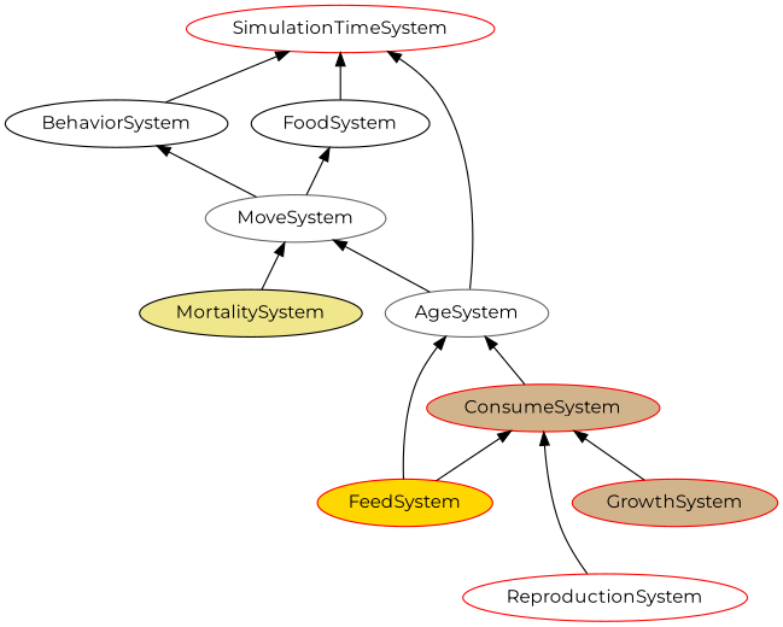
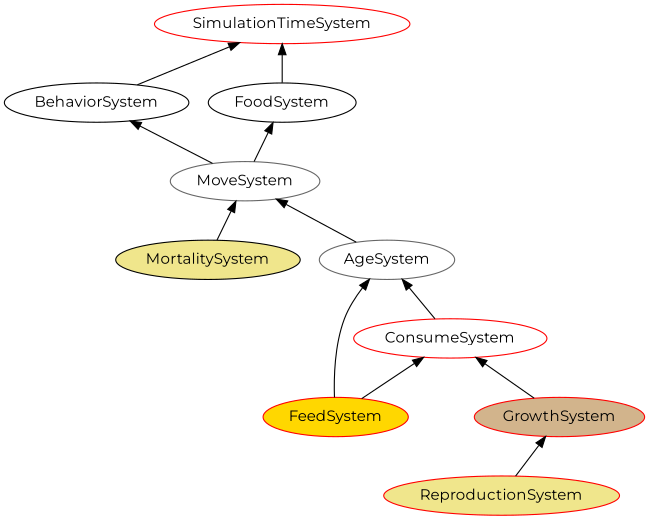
  digraph {
    fontname=Montserrat
    rankdir=BT
    node [color=red fillcolor=white fontname=Montserrat style=filled]
    edge [fontname=Montserrat]
    FeedSystem [fillcolor=gold]
    AgeSystem [color=gray40]
-   ConsumeSystem [fillcolor=tan]
+   ConsumeSystem
    MoveSystem [color=gray40]
    SimulationTimeSystem
    BehaviorSystem [color=black]
    FoodSystem [color=black]
    GrowthSystem [fillcolor=tan]
-   ReproductionSystem
+   ReproductionSystem [fillcolor=khaki]
    MortalitySystem [color=black fillcolor=khaki]
    FeedSystem -> AgeSystem
    FeedSystem -> ConsumeSystem
    AgeSystem -> MoveSystem
-   AgeSystem -> SimulationTimeSystem
    ConsumeSystem -> AgeSystem
    MoveSystem -> BehaviorSystem
    MoveSystem -> FoodSystem
    BehaviorSystem -> SimulationTimeSystem
    FoodSystem -> SimulationTimeSystem
    GrowthSystem -> ConsumeSystem
-   ReproductionSystem -> ConsumeSystem
+   ReproductionSystem -> GrowthSystem
    MortalitySystem -> MoveSystem
  }
